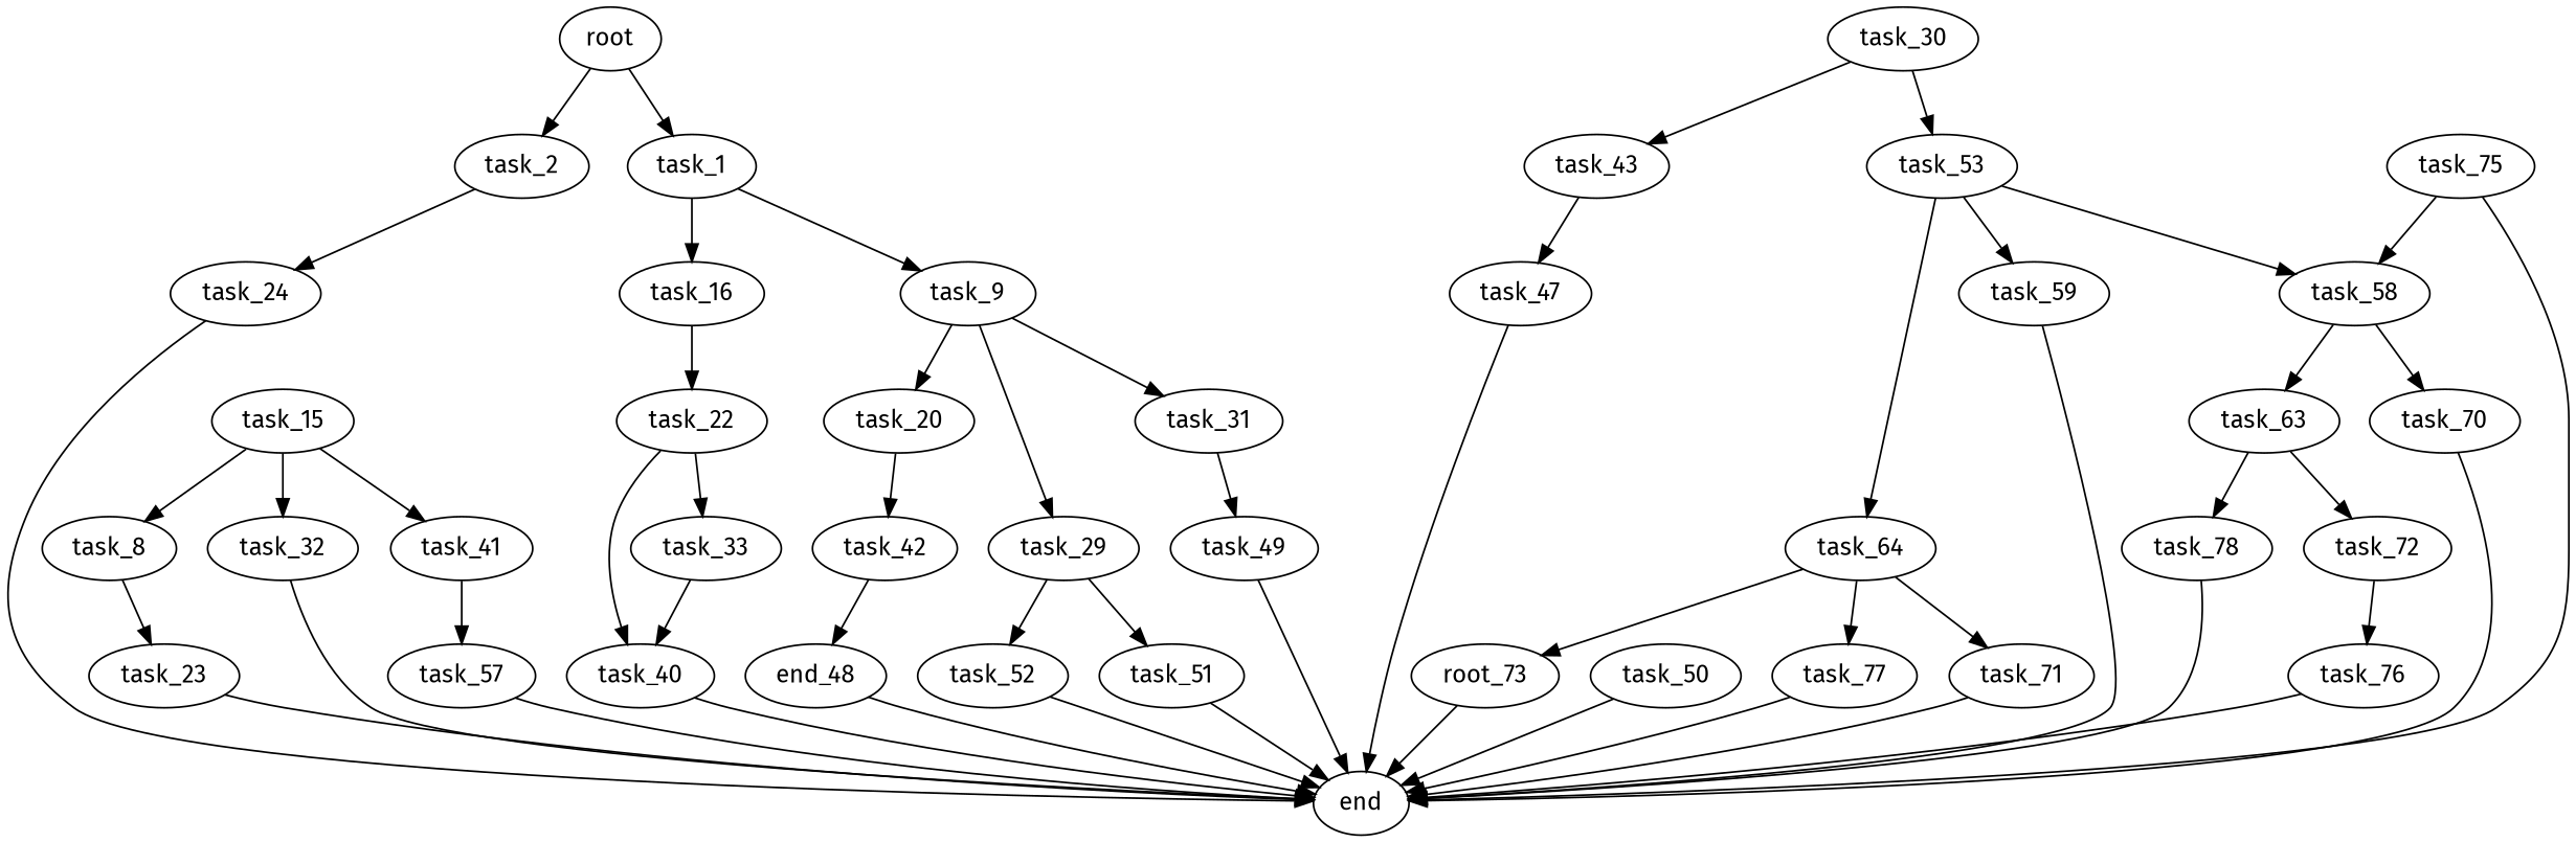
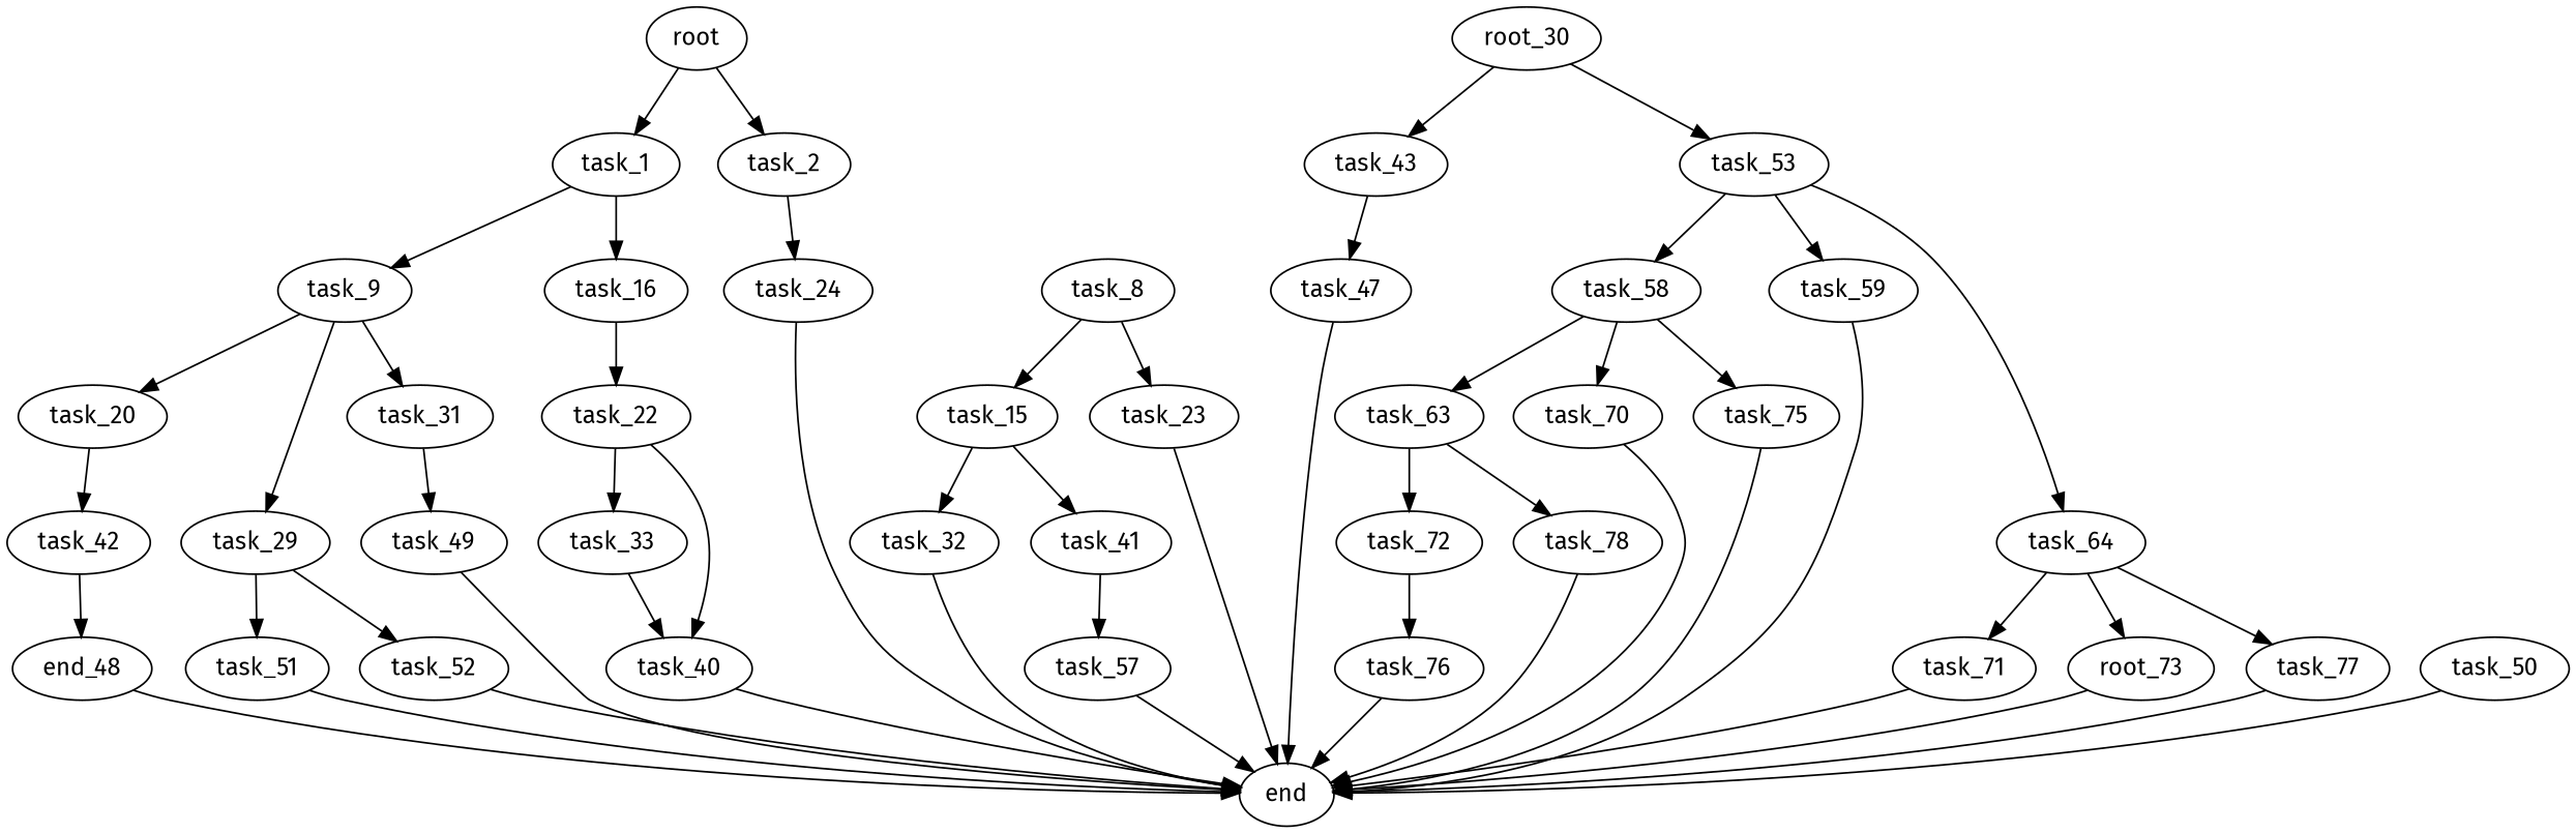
  digraph {
    fontname="Fira Sans"
    node [fontname="Fira Sans"]
    edge [fontname="Fira Sans"]
    root
    task_1
    task_2
    task_9
    task_16
    task_24
    task_8
    task_15
    task_23
    task_20
    task_29
    task_31
    task_22
    end
    task_32
    task_41
    task_42
    task_51
    task_52
    task_49
    task_57
    task_33
    task_40
    n24 [label=end_48]
-   task_30
+   task_30 [label=root_30]
    task_43
    task_53
    task_47
    task_58
    task_59
    task_64
    task_50
    task_63
    task_70
    task_75
    task_71
    n37 [label=root_73]
    task_77
    task_72
    task_78
    task_76
    root -> task_1
    root -> task_2
    task_1 -> task_9
    task_1 -> task_16
    task_2 -> task_24
    task_9 -> task_20
    task_9 -> task_29
    task_9 -> task_31
    task_16 -> task_22
    task_24 -> end
-   task_15 -> task_8
+   task_8 -> task_15
    task_8 -> task_23
    task_15 -> task_32
    task_15 -> task_41
    task_23 -> end
    task_20 -> task_42
    task_29 -> task_51
    task_29 -> task_52
    task_31 -> task_49
    task_22 -> task_33
    task_22 -> task_40
    task_32 -> end
    task_41 -> task_57
    task_42 -> n24
    task_51 -> end
    task_52 -> end
    task_49 -> end
    task_57 -> end
    task_33 -> task_40
    task_40 -> end
    n24 -> end
    task_30 -> task_43
    task_30 -> task_53
    task_43 -> task_47
    task_53 -> task_58
    task_53 -> task_59
    task_53 -> task_64
    task_47 -> end
    task_58 -> task_63
    task_58 -> task_70
-   task_75 -> task_58
+   task_58 -> task_75
    task_59 -> end
    task_64 -> task_71
    task_64 -> n37
    task_64 -> task_77
    task_50 -> end
    task_63 -> task_72
    task_63 -> task_78
    task_70 -> end
    task_75 -> end
    task_71 -> end
    n37 -> end
    task_77 -> end
    task_72 -> task_76
    task_78 -> end
    task_76 -> end
  }
